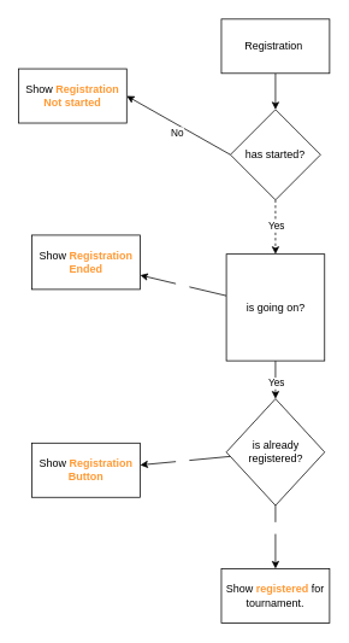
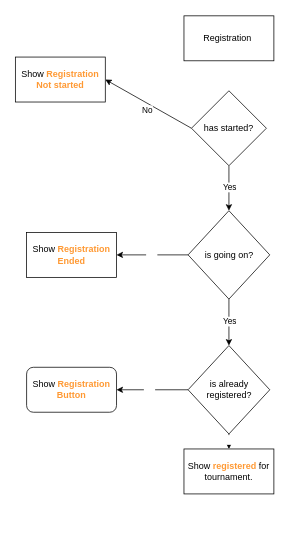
  <mxCell id="0" />
  <mxCell id="1" parent="0" />
- <mxCell id="2" style="edgeStyle=none;html=1;exitX=0.5;exitY=1;exitDx=0;exitDy=0;entryX=0.5;entryY=0;entryDx=0;entryDy=0;" edge="1" parent="1" source="3" target="8"><mxGeometry relative="1" as="geometry" /></mxCell>
  <mxCell id="3" value="Registration&amp;nbsp;" style="rounded=0;whiteSpace=wrap;html=1;" vertex="1" parent="1"><mxGeometry x="245" y="20" width="120" height="60" as="geometry" /></mxCell>
  <mxCell id="4" style="edgeStyle=none;html=1;exitX=0;exitY=0.5;exitDx=0;exitDy=0;entryX=1;entryY=0.5;entryDx=0;entryDy=0;" edge="1" parent="1" source="8" target="22"><mxGeometry relative="1" as="geometry"><mxPoint x="135" y="260" as="targetPoint" /><Array as="points" /></mxGeometry></mxCell>
  <mxCell id="5" value="No" style="edgeLabel;html=1;align=center;verticalAlign=middle;resizable=0;points=[];" vertex="1" connectable="0" parent="4"><mxGeometry x="-0.243" y="3" relative="1" as="geometry"><mxPoint x="-14" y="-3" as="offset" /></mxGeometry></mxCell>
- <mxCell id="6" style="edgeStyle=none;html=1;entryX=0.5;entryY=0;entryDx=0;entryDy=0;dashed=1;" edge="1" parent="1" source="8" target="13"><mxGeometry relative="1" as="geometry" /></mxCell>
+ <mxCell id="6" style="edgeStyle=none;html=1;entryX=0.5;entryY=0;entryDx=0;entryDy=0;" edge="1" parent="1" source="8" target="13"><mxGeometry relative="1" as="geometry" /></mxCell>
  <mxCell id="7" value="Yes" style="edgeLabel;html=1;align=center;verticalAlign=middle;resizable=0;points=[];" vertex="1" connectable="0" parent="6"><mxGeometry x="0.403" relative="1" as="geometry"><mxPoint y="-14" as="offset" /></mxGeometry></mxCell>
  <mxCell id="8" value="has started?" style="rhombus;whiteSpace=wrap;html=1;" vertex="1" parent="1"><mxGeometry x="255" y="120" width="100" height="100" as="geometry" /></mxCell>
  <mxCell id="9" value="" style="edgeStyle=none;html=1;" edge="1" parent="1" source="13" target="18"><mxGeometry relative="1" as="geometry"><Array as="points" /></mxGeometry></mxCell>
  <mxCell id="10" value="Yes" style="edgeLabel;html=1;align=center;verticalAlign=middle;resizable=0;points=[];" vertex="1" connectable="0" parent="9"><mxGeometry x="-0.53" relative="1" as="geometry"><mxPoint y="14" as="offset" /></mxGeometry></mxCell>
  <mxCell id="11" value="" style="edgeStyle=none;html=1;fontColor=#FFFFFF;" edge="1" parent="1" source="13" target="20"><mxGeometry relative="1" as="geometry" /></mxCell>
  <mxCell id="12" value="&lt;font color=&quot;#ffffff&quot;&gt;No&lt;/font&gt;" style="edgeLabel;html=1;align=center;verticalAlign=middle;resizable=0;points=[];fontColor=#FF9933;" vertex="1" connectable="0" parent="11"><mxGeometry relative="1" as="geometry"><mxPoint x="-1" as="offset" /></mxGeometry></mxCell>
- <mxCell id="13" value="is going on?" style="whiteSpace=wrap;html=1;rounded=0;" vertex="1" parent="1"><mxGeometry x="250.5" y="280" width="109" height="118" as="geometry" /></mxCell>
+ <mxCell id="13" value="is going on?" style="rhombus;whiteSpace=wrap;html=1;" vertex="1" parent="1"><mxGeometry x="250.5" y="280" width="109" height="118" as="geometry" /></mxCell>
  <mxCell id="14" value="" style="edgeStyle=none;html=1;" edge="1" parent="1" source="18" target="19"><mxGeometry relative="1" as="geometry" /></mxCell>
  <mxCell id="15" value="&lt;font color=&quot;#ffffff&quot;&gt;Yes&lt;/font&gt;" style="edgeLabel;html=1;align=center;verticalAlign=middle;resizable=0;points=[];fontColor=#FF9933;" vertex="1" connectable="0" parent="14"><mxGeometry x="-0.307" y="-1" relative="1" as="geometry"><mxPoint as="offset" /></mxGeometry></mxCell>
  <mxCell id="16" value="" style="edgeStyle=none;html=1;fontColor=#FFFFFF;" edge="1" parent="1" source="18" target="21"><mxGeometry relative="1" as="geometry" /></mxCell>
  <mxCell id="17" value="No" style="edgeLabel;html=1;align=center;verticalAlign=middle;resizable=0;points=[];fontColor=#FFFFFF;" vertex="1" connectable="0" parent="16"><mxGeometry relative="1" as="geometry"><mxPoint x="-4" y="1" as="offset" /></mxGeometry></mxCell>
- <mxCell id="18" value="is already registered?" style="rhombus;whiteSpace=wrap;html=1;" vertex="1" parent="1"><mxGeometry x="250.5" y="440" width="109" height="118" as="geometry" /></mxCell>
- <mxCell id="19" value="Show &lt;b&gt;&lt;font color=&quot;#ff9933&quot;&gt;registered &lt;/font&gt;&lt;/b&gt;for tournament." style="whiteSpace=wrap;html=1;" vertex="1" parent="1"><mxGeometry x="245" y="628" width="120" height="60" as="geometry" /></mxCell>
- <mxCell id="20" value="Show &lt;b&gt;&lt;font color=&quot;#ff9933&quot;&gt;Registration Ended&lt;/font&gt;&lt;/b&gt;" style="whiteSpace=wrap;html=1;" vertex="1" parent="1"><mxGeometry x="35" y="259" width="120" height="60" as="geometry" /></mxCell>
- <mxCell id="21" value="Show &lt;b&gt;&lt;font color=&quot;#ff9933&quot;&gt;Registration Button&lt;/font&gt;&lt;/b&gt;" style="whiteSpace=wrap;html=1;" vertex="1" parent="1"><mxGeometry x="35" y="489" width="120" height="60" as="geometry" /></mxCell>
+ <mxCell id="18" value="is already registered?" style="rhombus;whiteSpace=wrap;html=1;" vertex="1" parent="1"><mxGeometry x="250.5" y="460" width="109" height="118" as="geometry" /></mxCell>
+ <mxCell id="19" value="Show &lt;b&gt;&lt;font color=&quot;#ff9933&quot;&gt;registered &lt;/font&gt;&lt;/b&gt;for tournament." style="whiteSpace=wrap;html=1;" vertex="1" parent="1"><mxGeometry x="245" y="598" width="120" height="60" as="geometry" /></mxCell>
+ <mxCell id="20" value="Show &lt;b&gt;&lt;font color=&quot;#ff9933&quot;&gt;Registration Ended&lt;/font&gt;&lt;/b&gt;" style="whiteSpace=wrap;html=1;" vertex="1" parent="1"><mxGeometry x="35" y="309" width="120" height="60" as="geometry" /></mxCell>
+ <mxCell id="21" value="Show &lt;b&gt;&lt;font color=&quot;#ff9933&quot;&gt;Registration Button&lt;/font&gt;&lt;/b&gt;" style="whiteSpace=wrap;html=1;rounded=1;" vertex="1" parent="1"><mxGeometry x="35" y="489" width="120" height="60" as="geometry" /></mxCell>
  <mxCell id="22" value="Show &lt;b&gt;&lt;font color=&quot;#ff9933&quot;&gt;Registration Not started&lt;/font&gt;&lt;/b&gt;" style="whiteSpace=wrap;html=1;" vertex="1" parent="1"><mxGeometry x="20" y="75" width="120" height="60" as="geometry" /></mxCell>
